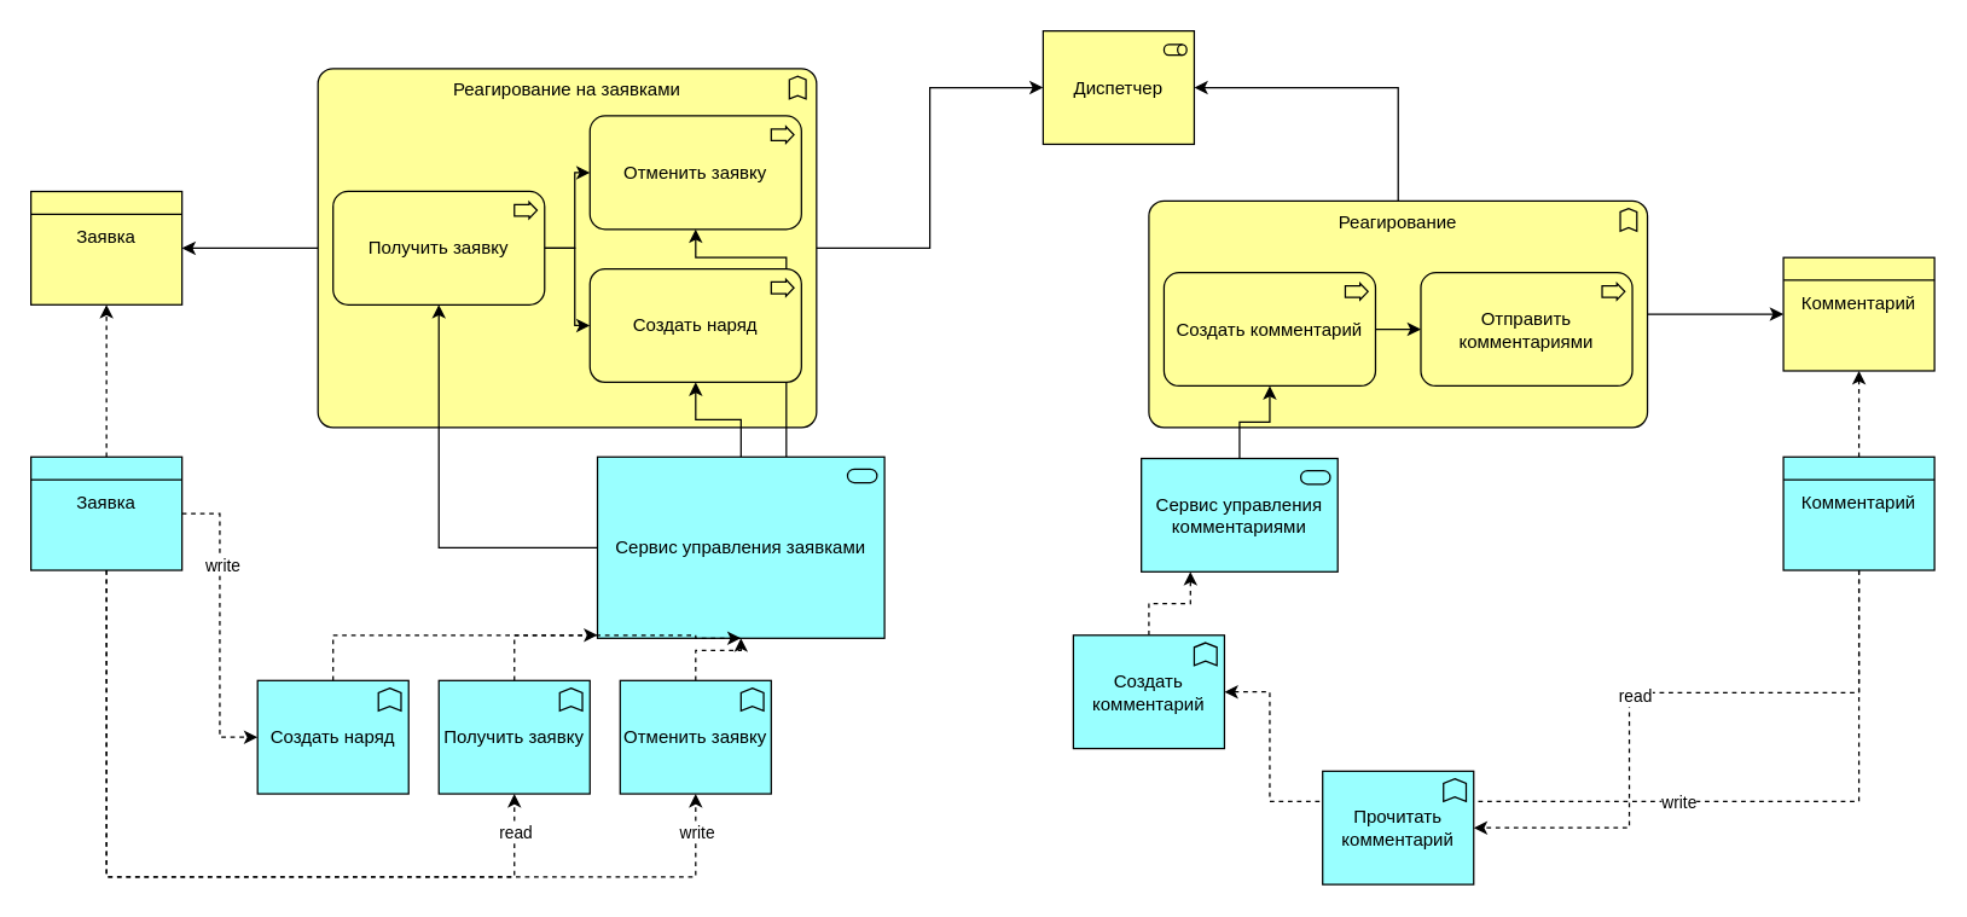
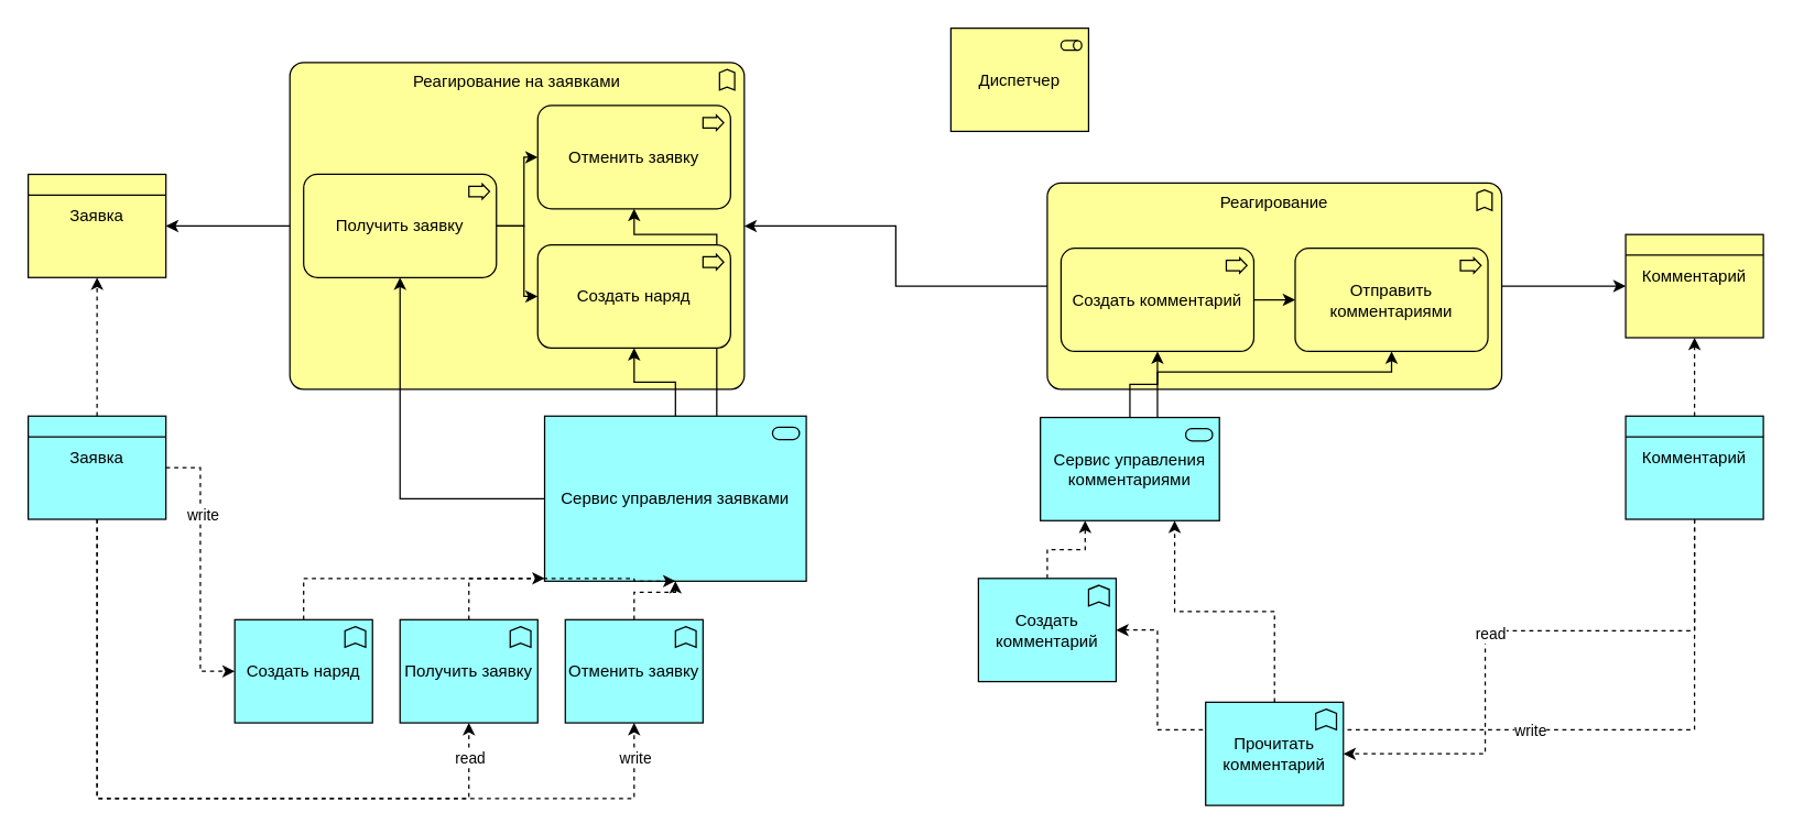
  <mxCell id="0" />
  <mxCell id="1" parent="0" />
  <mxCell id="2" value="Диспетчер" style="html=1;outlineConnect=0;whiteSpace=wrap;fillColor=#ffff99;shape=mxgraph.archimate.application;appType=role" parent="1" vertex="1"><mxGeometry x="690" y="20" width="100" height="75" as="geometry" /></mxCell>
  <mxCell id="3" style="edgeStyle=orthogonalEdgeStyle;rounded=0;orthogonalLoop=1;jettySize=auto;html=1;entryX=1;entryY=0.5;entryDx=0;entryDy=0;entryPerimeter=0;" parent="1" source="5" target="35" edge="1"><mxGeometry relative="1" as="geometry" /></mxCell>
- <mxCell id="4" style="edgeStyle=orthogonalEdgeStyle;rounded=0;orthogonalLoop=1;jettySize=auto;html=1;entryX=0;entryY=0.5;entryDx=0;entryDy=0;entryPerimeter=0;" parent="1" source="5" target="2" edge="1"><mxGeometry relative="1" as="geometry" /></mxCell>
  <mxCell id="5" value="Реагирование на заявками" style="html=1;outlineConnect=0;whiteSpace=wrap;fillColor=#ffff99;shape=mxgraph.archimate.business;busType=function;verticalAlign=top;" parent="1" vertex="1"><mxGeometry x="210" y="45" width="330" height="237.5" as="geometry" /></mxCell>
  <mxCell id="6" style="edgeStyle=orthogonalEdgeStyle;rounded=0;orthogonalLoop=1;jettySize=auto;html=1;entryX=0;entryY=0.5;entryDx=0;entryDy=0;entryPerimeter=0;" parent="1" source="8" target="15" edge="1"><mxGeometry relative="1" as="geometry" /></mxCell>
- <mxCell id="7" style="edgeStyle=orthogonalEdgeStyle;rounded=0;orthogonalLoop=1;jettySize=auto;html=1;entryX=1;entryY=0.5;entryDx=0;entryDy=0;entryPerimeter=0;" parent="1" source="8" target="2" edge="1"><mxGeometry relative="1" as="geometry" /></mxCell>
+ <mxCell id="7" style="edgeStyle=orthogonalEdgeStyle;rounded=0;orthogonalLoop=1;jettySize=auto;html=1;" parent="1" source="8" target="5" edge="1"><mxGeometry relative="1" as="geometry" /></mxCell>
  <mxCell id="8" value="Реагирование" style="html=1;outlineConnect=0;whiteSpace=wrap;fillColor=#ffff99;shape=mxgraph.archimate.business;busType=function;verticalAlign=top;" parent="1" vertex="1"><mxGeometry x="760" y="132.5" width="330" height="150" as="geometry" /></mxCell>
  <mxCell id="9" style="edgeStyle=orthogonalEdgeStyle;rounded=0;orthogonalLoop=1;jettySize=auto;html=1;entryX=0.5;entryY=1;entryDx=0;entryDy=0;entryPerimeter=0;" parent="1" source="11" target="13" edge="1"><mxGeometry relative="1" as="geometry" /></mxCell>
+ <mxCell id="10" style="edgeStyle=orthogonalEdgeStyle;rounded=0;orthogonalLoop=1;jettySize=auto;html=1;entryX=0.5;entryY=1;entryDx=0;entryDy=0;entryPerimeter=0;" parent="1" source="11" target="14" edge="1"><mxGeometry relative="1" as="geometry"><Array as="points"><mxPoint x="840" y="270" /><mxPoint x="1010" y="270" /></Array></mxGeometry></mxCell>
  <mxCell id="11" value="Сервис управления комментариями" style="html=1;outlineConnect=0;whiteSpace=wrap;fillColor=#99ffff;shape=mxgraph.archimate.application;appType=service" parent="1" vertex="1"><mxGeometry x="755" y="303" width="130" height="75" as="geometry" /></mxCell>
  <mxCell id="12" style="edgeStyle=orthogonalEdgeStyle;rounded=0;orthogonalLoop=1;jettySize=auto;html=1;entryX=0;entryY=0.5;entryDx=0;entryDy=0;entryPerimeter=0;" parent="1" source="13" target="14" edge="1"><mxGeometry relative="1" as="geometry" /></mxCell>
  <mxCell id="13" value="Создать комментарий" style="html=1;outlineConnect=0;whiteSpace=wrap;fillColor=#ffff99;shape=mxgraph.archimate.business;busType=process" parent="1" vertex="1"><mxGeometry x="770" y="180" width="140" height="75" as="geometry" /></mxCell>
  <mxCell id="14" value="Отправить комментариями" style="html=1;outlineConnect=0;whiteSpace=wrap;fillColor=#ffff99;shape=mxgraph.archimate.business;busType=process" parent="1" vertex="1"><mxGeometry x="940" y="180" width="140" height="75" as="geometry" /></mxCell>
  <mxCell id="15" value="&lt;table cellpadding=&quot;0&quot; cellspacing=&quot;0&quot; style=&quot;font-size:1em;width:100%;height:100%;&quot;&gt;&lt;tbody&gt;&lt;tr style=&quot;height:20px;&quot;&gt;&lt;td&gt;&lt;/td&gt;&lt;/tr&gt;&lt;tr&gt;&lt;td valign=&quot;top&quot; style=&quot;padding:4px;&quot;&gt;Комментарий&lt;/td&gt;&lt;/tr&gt;&lt;/tbody&gt;&lt;/table&gt;" style="html=1;outlineConnect=0;whiteSpace=wrap;fillColor=#ffff99;shape=mxgraph.archimate.businessObject;overflow=fill;verticalAlign=middle;align=center;" parent="1" vertex="1"><mxGeometry x="1180" y="170" width="100" height="75" as="geometry" /></mxCell>
  <mxCell id="16" style="edgeStyle=orthogonalEdgeStyle;rounded=0;orthogonalLoop=1;jettySize=auto;html=1;entryX=1;entryY=0.5;entryDx=0;entryDy=0;entryPerimeter=0;dashed=1;" parent="1" source="21" target="25" edge="1"><mxGeometry relative="1" as="geometry"><Array as="points"><mxPoint x="1230" y="458" /><mxPoint x="1078" y="458" /></Array></mxGeometry></mxCell>
  <mxCell id="17" value="read" style="edgeLabel;html=1;align=center;verticalAlign=middle;resizable=0;points=[];" parent="16" vertex="1" connectable="0"><mxGeometry x="0.118" y="3" relative="1" as="geometry"><mxPoint y="-3" as="offset" /></mxGeometry></mxCell>
  <mxCell id="18" style="edgeStyle=orthogonalEdgeStyle;rounded=0;orthogonalLoop=1;jettySize=auto;html=1;entryX=1;entryY=0.5;entryDx=0;entryDy=0;entryPerimeter=0;dashed=1;" parent="1" source="21" target="23" edge="1"><mxGeometry relative="1" as="geometry"><Array as="points"><mxPoint x="1230" y="530" /><mxPoint x="840" y="530" /><mxPoint x="840" y="458" /></Array></mxGeometry></mxCell>
  <mxCell id="19" value="write" style="edgeLabel;html=1;align=center;verticalAlign=middle;resizable=0;points=[];" parent="18" vertex="1" connectable="0"><mxGeometry x="-0.154" y="2" relative="1" as="geometry"><mxPoint y="-2" as="offset" /></mxGeometry></mxCell>
  <mxCell id="20" style="edgeStyle=orthogonalEdgeStyle;rounded=0;orthogonalLoop=1;jettySize=auto;html=1;entryX=0.5;entryY=1;entryDx=0;entryDy=0;entryPerimeter=0;dashed=1;" parent="1" source="21" target="15" edge="1"><mxGeometry relative="1" as="geometry" /></mxCell>
  <mxCell id="21" value="&lt;table cellpadding=&quot;0&quot; cellspacing=&quot;0&quot; style=&quot;font-size:1em;width:100%;height:100%;&quot;&gt;&lt;tbody&gt;&lt;tr style=&quot;height:20px;&quot;&gt;&lt;td align=&quot;center&quot;&gt;&lt;/td&gt;&lt;/tr&gt;&lt;tr&gt;&lt;td valign=&quot;top&quot; style=&quot;padding:4px;&quot;&gt;Комментарий&lt;/td&gt;&lt;/tr&gt;&lt;/tbody&gt;&lt;/table&gt;" style="html=1;outlineConnect=0;whiteSpace=wrap;fillColor=#99ffff;shape=mxgraph.archimate.businessObject;overflow=fill" parent="1" vertex="1"><mxGeometry x="1180" y="302" width="100" height="75" as="geometry" /></mxCell>
  <mxCell id="22" style="edgeStyle=orthogonalEdgeStyle;rounded=0;orthogonalLoop=1;jettySize=auto;html=1;entryX=0.25;entryY=1;entryDx=0;entryDy=0;entryPerimeter=0;dashed=1;" parent="1" source="23" target="11" edge="1"><mxGeometry relative="1" as="geometry" /></mxCell>
  <mxCell id="23" value="Создать комментарий" style="html=1;outlineConnect=0;whiteSpace=wrap;fillColor=#99ffff;shape=mxgraph.archimate.application;appType=function" parent="1" vertex="1"><mxGeometry x="710" y="420" width="100" height="75" as="geometry" /></mxCell>
+ <mxCell id="24" style="edgeStyle=orthogonalEdgeStyle;rounded=0;orthogonalLoop=1;jettySize=auto;html=1;entryX=0.75;entryY=1;entryDx=0;entryDy=0;entryPerimeter=0;dashed=1;" parent="1" source="25" target="11" edge="1"><mxGeometry relative="1" as="geometry" /></mxCell>
  <mxCell id="25" value="Прочитать комментарий" style="html=1;outlineConnect=0;whiteSpace=wrap;fillColor=#99ffff;shape=mxgraph.archimate.application;appType=function" parent="1" vertex="1"><mxGeometry x="875" y="510" width="100" height="75" as="geometry" /></mxCell>
  <mxCell id="26" style="edgeStyle=orthogonalEdgeStyle;rounded=0;orthogonalLoop=1;jettySize=auto;html=1;" parent="1" source="28" target="29" edge="1"><mxGeometry relative="1" as="geometry" /></mxCell>
  <mxCell id="27" style="edgeStyle=orthogonalEdgeStyle;rounded=0;orthogonalLoop=1;jettySize=auto;html=1;" parent="1" source="28" target="34" edge="1"><mxGeometry relative="1" as="geometry" /></mxCell>
  <mxCell id="28" value="Получить заявку" style="html=1;outlineConnect=0;whiteSpace=wrap;fillColor=#ffff99;shape=mxgraph.archimate.business;busType=process" parent="1" vertex="1"><mxGeometry x="220" y="126.25" width="140" height="75" as="geometry" /></mxCell>
  <mxCell id="29" value="Отменить заявку" style="html=1;outlineConnect=0;whiteSpace=wrap;fillColor=#ffff99;shape=mxgraph.archimate.business;busType=process" parent="1" vertex="1"><mxGeometry x="390" y="76.25" width="140" height="75" as="geometry" /></mxCell>
  <mxCell id="30" style="edgeStyle=orthogonalEdgeStyle;rounded=0;orthogonalLoop=1;jettySize=auto;html=1;entryX=0.5;entryY=1;entryDx=0;entryDy=0;entryPerimeter=0;" parent="1" source="33" target="28" edge="1"><mxGeometry relative="1" as="geometry" /></mxCell>
  <mxCell id="31" style="edgeStyle=orthogonalEdgeStyle;rounded=0;orthogonalLoop=1;jettySize=auto;html=1;entryX=0.5;entryY=1;entryDx=0;entryDy=0;entryPerimeter=0;" parent="1" source="33" target="34" edge="1"><mxGeometry relative="1" as="geometry" /></mxCell>
  <mxCell id="32" style="edgeStyle=orthogonalEdgeStyle;rounded=0;orthogonalLoop=1;jettySize=auto;html=1;" parent="1" source="33" target="29" edge="1"><mxGeometry relative="1" as="geometry"><Array as="points"><mxPoint x="520" y="170" /><mxPoint x="460" y="170" /></Array></mxGeometry></mxCell>
  <mxCell id="33" value="Сервис управления заявками" style="html=1;outlineConnect=0;whiteSpace=wrap;fillColor=#99ffff;shape=mxgraph.archimate.application;appType=service" parent="1" vertex="1"><mxGeometry x="395" y="302" width="190" height="120" as="geometry" /></mxCell>
  <mxCell id="34" value="Создать наряд" style="html=1;outlineConnect=0;whiteSpace=wrap;fillColor=#ffff99;shape=mxgraph.archimate.business;busType=process" parent="1" vertex="1"><mxGeometry x="390" y="177.5" width="140" height="75" as="geometry" /></mxCell>
  <mxCell id="35" value="&lt;table cellpadding=&quot;0&quot; cellspacing=&quot;0&quot; style=&quot;font-size:1em;width:100%;height:100%;&quot;&gt;&lt;tbody&gt;&lt;tr style=&quot;height:20px;&quot;&gt;&lt;td&gt;&lt;/td&gt;&lt;/tr&gt;&lt;tr&gt;&lt;td valign=&quot;top&quot; style=&quot;padding:4px;&quot;&gt;Заявка&lt;/td&gt;&lt;/tr&gt;&lt;/tbody&gt;&lt;/table&gt;" style="html=1;outlineConnect=0;whiteSpace=wrap;fillColor=#ffff99;shape=mxgraph.archimate.businessObject;overflow=fill;verticalAlign=middle;align=center;" parent="1" vertex="1"><mxGeometry x="20" y="126.25" width="100" height="75" as="geometry" /></mxCell>
  <mxCell id="36" style="edgeStyle=orthogonalEdgeStyle;rounded=0;orthogonalLoop=1;jettySize=auto;html=1;dashed=1;" parent="1" source="43" target="35" edge="1"><mxGeometry relative="1" as="geometry" /></mxCell>
  <mxCell id="37" style="edgeStyle=orthogonalEdgeStyle;rounded=0;orthogonalLoop=1;jettySize=auto;html=1;entryX=0.5;entryY=1;entryDx=0;entryDy=0;entryPerimeter=0;dashed=1;" parent="1" source="43" target="47" edge="1"><mxGeometry relative="1" as="geometry"><Array as="points"><mxPoint x="70" y="580" /><mxPoint x="340" y="580" /></Array></mxGeometry></mxCell>
  <mxCell id="38" style="edgeStyle=orthogonalEdgeStyle;rounded=0;orthogonalLoop=1;jettySize=auto;html=1;entryX=0.5;entryY=1;entryDx=0;entryDy=0;entryPerimeter=0;dashed=1;" parent="1" source="43" target="49" edge="1"><mxGeometry relative="1" as="geometry"><Array as="points"><mxPoint x="70" y="580" /><mxPoint x="460" y="580" /></Array></mxGeometry></mxCell>
  <mxCell id="39" value="read" style="edgeLabel;html=1;align=center;verticalAlign=middle;resizable=0;points=[];" parent="38" vertex="1" connectable="0"><mxGeometry x="-0.065" y="2" relative="1" as="geometry"><mxPoint x="170" y="-28" as="offset" /></mxGeometry></mxCell>
  <mxCell id="40" value="write" style="edgeLabel;html=1;align=center;verticalAlign=middle;resizable=0;points=[];" parent="38" vertex="1" connectable="0"><mxGeometry x="0.659" y="-2" relative="1" as="geometry"><mxPoint x="55" y="-32" as="offset" /></mxGeometry></mxCell>
  <mxCell id="41" style="edgeStyle=orthogonalEdgeStyle;rounded=0;orthogonalLoop=1;jettySize=auto;html=1;entryX=0;entryY=0.5;entryDx=0;entryDy=0;entryPerimeter=0;dashed=1;" parent="1" source="43" target="45" edge="1"><mxGeometry relative="1" as="geometry" /></mxCell>
  <mxCell id="42" value="write" style="edgeLabel;html=1;align=center;verticalAlign=middle;resizable=0;points=[];" parent="41" vertex="1" connectable="0"><mxGeometry x="-0.399" y="1" relative="1" as="geometry"><mxPoint as="offset" /></mxGeometry></mxCell>
  <mxCell id="43" value="&lt;table cellpadding=&quot;0&quot; cellspacing=&quot;0&quot; style=&quot;font-size:1em;width:100%;height:100%;&quot;&gt;&lt;tbody&gt;&lt;tr style=&quot;height:20px;&quot;&gt;&lt;td align=&quot;center&quot;&gt;&lt;/td&gt;&lt;/tr&gt;&lt;tr&gt;&lt;td valign=&quot;top&quot; style=&quot;padding:4px;&quot;&gt;Заявка&lt;/td&gt;&lt;/tr&gt;&lt;/tbody&gt;&lt;/table&gt;" style="html=1;outlineConnect=0;whiteSpace=wrap;fillColor=#99ffff;shape=mxgraph.archimate.businessObject;overflow=fill" parent="1" vertex="1"><mxGeometry x="20" y="302" width="100" height="75" as="geometry" /></mxCell>
  <mxCell id="44" style="edgeStyle=orthogonalEdgeStyle;rounded=0;orthogonalLoop=1;jettySize=auto;html=1;exitX=0.5;exitY=0;exitDx=0;exitDy=0;exitPerimeter=0;dashed=1;" parent="1" source="45" target="33" edge="1"><mxGeometry relative="1" as="geometry"><Array as="points"><mxPoint x="220" y="420" /><mxPoint x="460" y="420" /></Array></mxGeometry></mxCell>
  <mxCell id="45" value="Создать наряд" style="html=1;outlineConnect=0;whiteSpace=wrap;fillColor=#99ffff;shape=mxgraph.archimate.application;appType=function" parent="1" vertex="1"><mxGeometry x="170" y="450" width="100" height="75" as="geometry" /></mxCell>
  <mxCell id="46" style="edgeStyle=orthogonalEdgeStyle;rounded=0;orthogonalLoop=1;jettySize=auto;html=1;entryX=0.5;entryY=1;entryDx=0;entryDy=0;entryPerimeter=0;dashed=1;" parent="1" source="47" target="33" edge="1"><mxGeometry relative="1" as="geometry"><Array as="points"><mxPoint x="340" y="420" /><mxPoint x="460" y="420" /></Array></mxGeometry></mxCell>
  <mxCell id="47" value="Получить заявку" style="html=1;outlineConnect=0;whiteSpace=wrap;fillColor=#99ffff;shape=mxgraph.archimate.application;appType=function" parent="1" vertex="1"><mxGeometry x="290" y="450" width="100" height="75" as="geometry" /></mxCell>
  <mxCell id="48" style="edgeStyle=orthogonalEdgeStyle;rounded=0;orthogonalLoop=1;jettySize=auto;html=1;entryX=0.5;entryY=1;entryDx=0;entryDy=0;entryPerimeter=0;dashed=1;" parent="1" source="49" target="33" edge="1"><mxGeometry relative="1" as="geometry" /></mxCell>
  <mxCell id="49" value="Отменить заявку" style="html=1;outlineConnect=0;whiteSpace=wrap;fillColor=#99ffff;shape=mxgraph.archimate.application;appType=function" parent="1" vertex="1"><mxGeometry x="410" y="450" width="100" height="75" as="geometry" /></mxCell>
